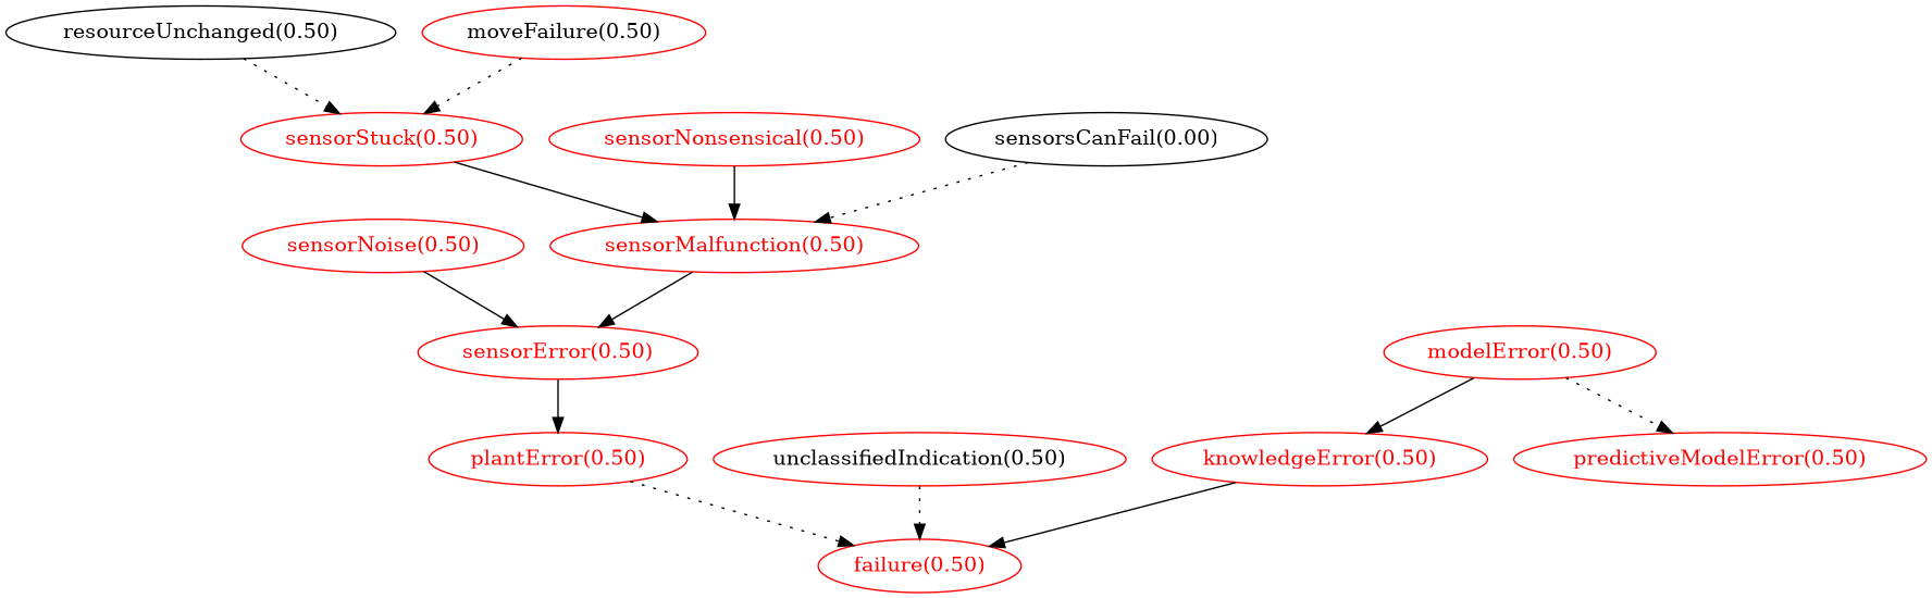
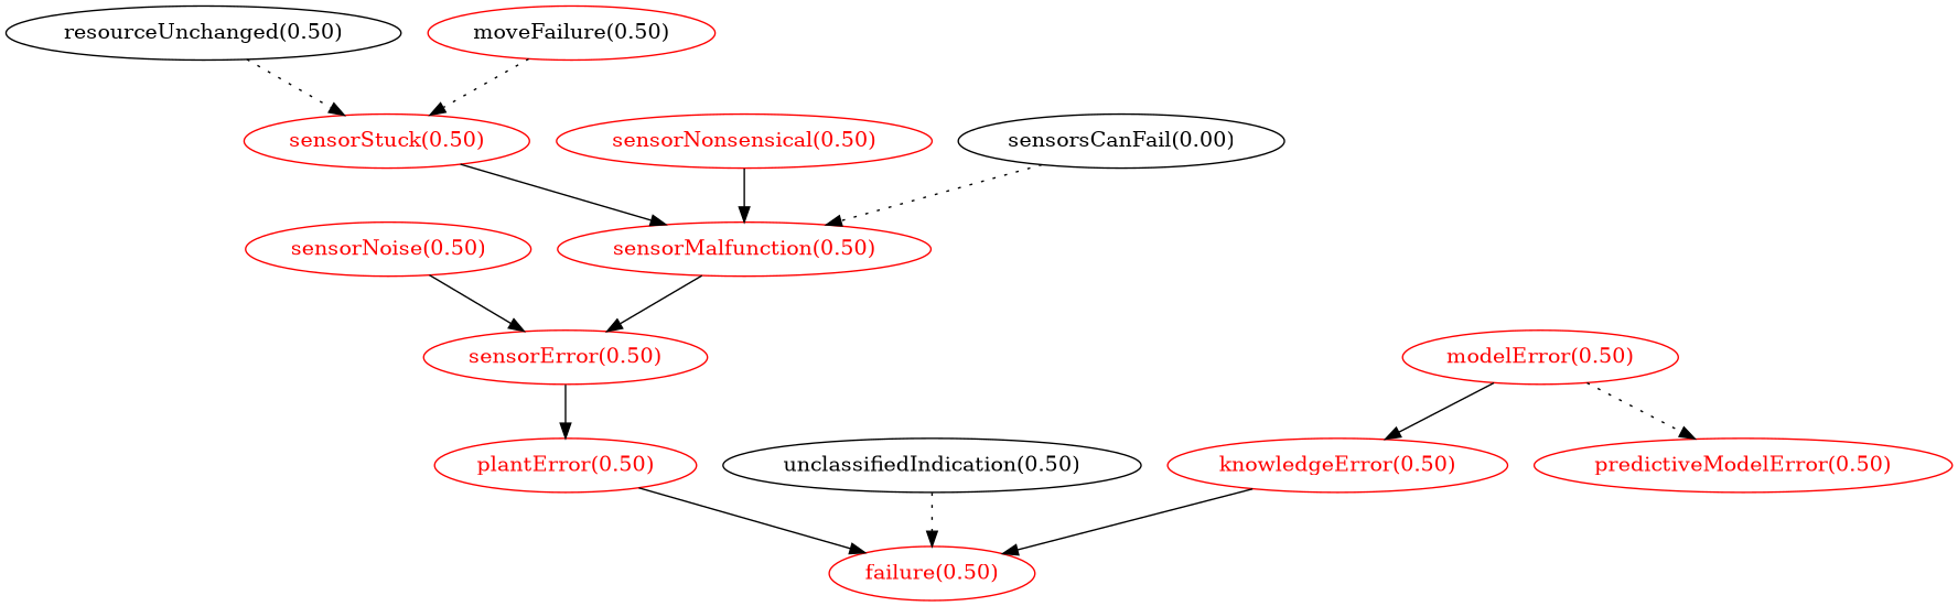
  digraph {
    node [color=red fontcolor=red shape=ellipse]
    "knowledgeError(0.50)"
    "failure(0.50)"
    "plantError(0.50)"
    "modelError(0.50)"
    "predictiveModelError(0.50)"
    "sensorError(0.50)"
    "sensorNoise(0.50)"
    "sensorMalfunction(0.50)"
    "sensorStuck(0.50)"
    "sensorNonsensical(0.50)"
-   "unclassifiedIndication(0.50)" [fontcolor="" shape=""]
+   "unclassifiedIndication(0.50)" [color="" fontcolor="" shape=""]
    "resourceUnchanged(0.50)" [color="" fontcolor="" shape=""]
    "sensorsCanFail(0.00)" [color="" fontcolor="" shape=""]
    "moveFailure(0.50)" [fontcolor="" shape=""]
    "knowledgeError(0.50)" -> "failure(0.50)"
-   "plantError(0.50)" -> "failure(0.50)" [style=dotted]
+   "plantError(0.50)" -> "failure(0.50)"
    "modelError(0.50)" -> "knowledgeError(0.50)"
    "modelError(0.50)" -> "predictiveModelError(0.50)" [style=dotted]
    "sensorError(0.50)" -> "plantError(0.50)"
    "sensorNoise(0.50)" -> "sensorError(0.50)"
    "sensorMalfunction(0.50)" -> "sensorError(0.50)"
    "sensorStuck(0.50)" -> "sensorMalfunction(0.50)"
    "sensorNonsensical(0.50)" -> "sensorMalfunction(0.50)"
    "unclassifiedIndication(0.50)" -> "failure(0.50)" [style=dotted]
    "resourceUnchanged(0.50)" -> "sensorStuck(0.50)" [style=dotted]
    "sensorsCanFail(0.00)" -> "sensorMalfunction(0.50)" [style=dotted]
    "moveFailure(0.50)" -> "sensorStuck(0.50)" [style=dotted]
  }
